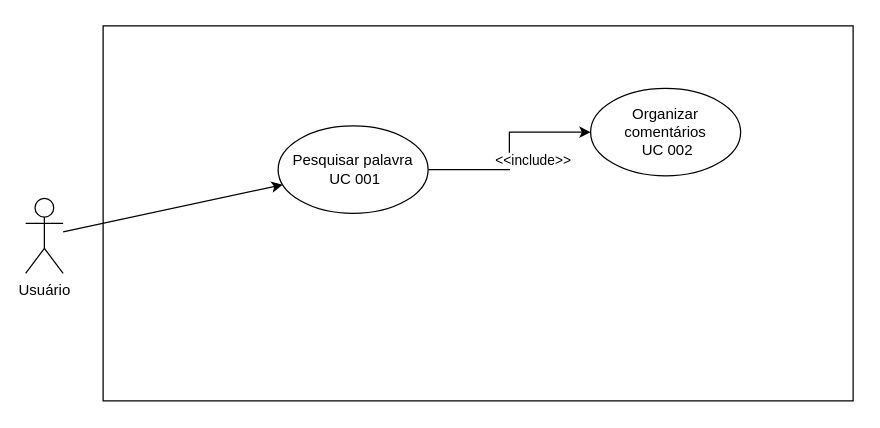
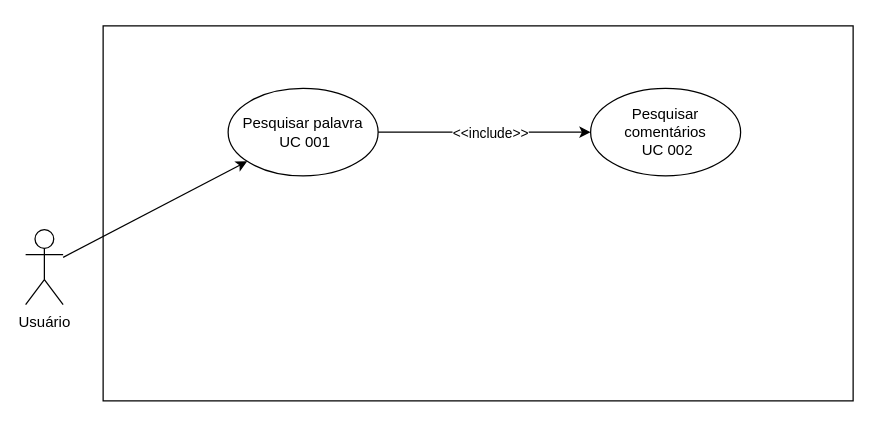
  <mxCell id="0" />
  <mxCell id="1" parent="0" />
  <mxCell id="2" value="" style="rounded=0;whiteSpace=wrap;html=1;" vertex="1" parent="1"><mxGeometry x="82" y="20" width="600" height="300" as="geometry" /></mxCell>
  <mxCell id="3" style="rounded=0;orthogonalLoop=1;jettySize=auto;html=1;" edge="1" parent="1" source="4" target="5"><mxGeometry relative="1" as="geometry" /></mxCell>
- <mxCell id="4" value="Usuário" style="shape=umlActor;verticalLabelPosition=bottom;verticalAlign=top;html=1;outlineConnect=0;" vertex="1" parent="1"><mxGeometry x="20" y="158" width="30" height="60" as="geometry" /></mxCell>
- <mxCell id="5" value="&lt;div&gt;Pesquisar palavra&lt;/div&gt;&amp;nbsp;UC 001" style="ellipse;whiteSpace=wrap;html=1;fontStyle=0;verticalAlign=middle;" vertex="1" parent="1"><mxGeometry x="222" y="100" width="120" height="70" as="geometry" /></mxCell>
+ <mxCell id="4" value="Usuário" style="shape=umlActor;verticalLabelPosition=bottom;verticalAlign=top;html=1;outlineConnect=0;" vertex="1" parent="1"><mxGeometry x="20" y="183" width="30" height="60" as="geometry" /></mxCell>
+ <mxCell id="5" value="&lt;div&gt;Pesquisar palavra&lt;/div&gt;&amp;nbsp;UC 001" style="ellipse;whiteSpace=wrap;html=1;fontStyle=0;verticalAlign=middle;" vertex="1" parent="1"><mxGeometry x="182" y="70" width="120" height="70" as="geometry" /></mxCell>
  <mxCell id="6" style="edgeStyle=orthogonalEdgeStyle;rounded=0;orthogonalLoop=1;jettySize=auto;html=1;exitX=0;exitY=0.5;exitDx=0;exitDy=0;dashed=0;startArrow=classic;startFill=1;endArrow=none;endFill=0;" edge="1" parent="1" source="8" target="5"><mxGeometry relative="1" as="geometry" /></mxCell>
  <mxCell id="7" value="&amp;lt;&amp;lt;include&amp;gt;&amp;gt;" style="edgeLabel;html=1;align=center;verticalAlign=middle;resizable=0;points=[];" connectable="0" vertex="1" parent="6"><mxGeometry x="0.129" y="3" relative="1" as="geometry"><mxPoint x="15" y="-3" as="offset" /></mxGeometry></mxCell>
- <mxCell id="8" value="&lt;div&gt;Organizar comentários&lt;br&gt;&lt;/div&gt;&amp;nbsp;UC 002" style="ellipse;whiteSpace=wrap;html=1;fontStyle=0;verticalAlign=middle;" vertex="1" parent="1"><mxGeometry x="472" y="70" width="120" height="70" as="geometry" /></mxCell>
+ <mxCell id="8" value="&lt;div&gt;Pesquisar comentários&lt;br&gt;&lt;/div&gt;&amp;nbsp;UC 002" style="ellipse;whiteSpace=wrap;html=1;fontStyle=0;verticalAlign=middle;" vertex="1" parent="1"><mxGeometry x="472" y="70" width="120" height="70" as="geometry" /></mxCell>
